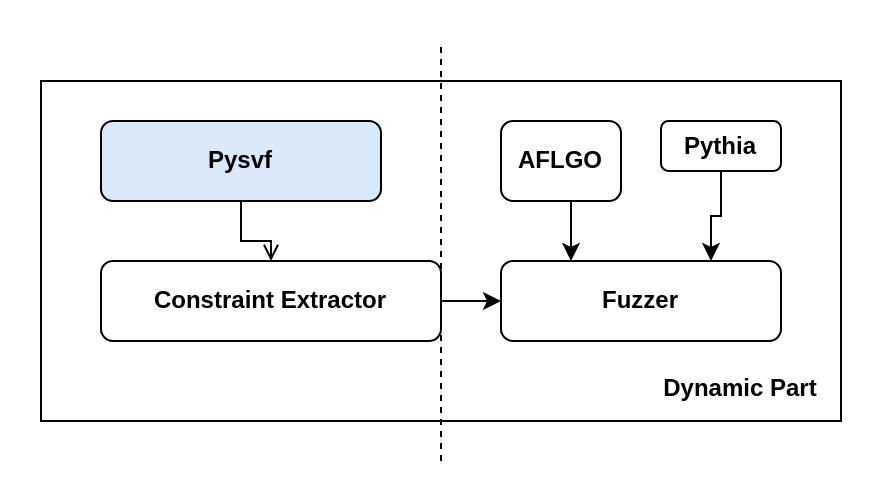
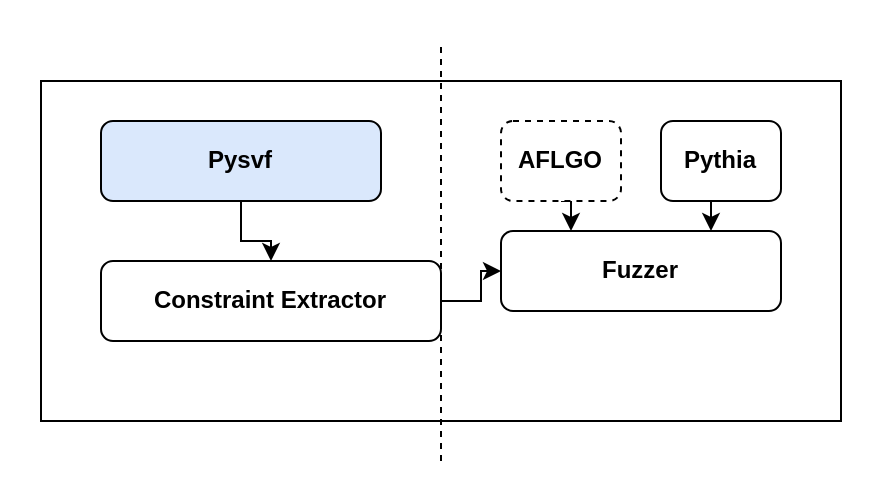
  <mxCell id="0" />
  <mxCell id="1" parent="0" />
  <mxCell id="2" value="" style="rounded=0;whiteSpace=wrap;html=1;" vertex="1" parent="1"><mxGeometry x="20" y="40" width="400" height="170" as="geometry" /></mxCell>
  <mxCell id="3" value="" style="endArrow=none;dashed=1;html=1;rounded=0;" edge="1" parent="1"><mxGeometry width="50" height="50" relative="1" as="geometry"><mxPoint x="220" y="230" as="sourcePoint" /><mxPoint x="220" y="20" as="targetPoint" /></mxGeometry></mxCell>
  <mxCell id="4" value="" style="edgeStyle=orthogonalEdgeStyle;rounded=0;orthogonalLoop=1;jettySize=auto;html=1;" edge="1" parent="1" source="5" target="8"><mxGeometry relative="1" as="geometry" /></mxCell>
  <mxCell id="5" value="Constraint Extractor" style="rounded=1;whiteSpace=wrap;html=1;fontStyle=1" vertex="1" parent="1"><mxGeometry x="50" y="130" width="170" height="40" as="geometry" /></mxCell>
- <mxCell id="6" value="" style="edgeStyle=orthogonalEdgeStyle;rounded=0;orthogonalLoop=1;jettySize=auto;html=1;endArrow=open;" edge="1" parent="1" source="7" target="5"><mxGeometry relative="1" as="geometry" /></mxCell>
+ <mxCell id="6" value="" style="edgeStyle=orthogonalEdgeStyle;rounded=0;orthogonalLoop=1;jettySize=auto;html=1;" edge="1" parent="1" source="7" target="5"><mxGeometry relative="1" as="geometry" /></mxCell>
  <mxCell id="7" value="Pysvf" style="rounded=1;whiteSpace=wrap;html=1;fontStyle=1;fillColor=#dae8fc;" vertex="1" parent="1"><mxGeometry x="50" y="60" width="140" height="40" as="geometry" /></mxCell>
- <mxCell id="8" value="Fuzzer" style="rounded=1;whiteSpace=wrap;html=1;fontStyle=1" vertex="1" parent="1"><mxGeometry x="250" y="130" width="140" height="40" as="geometry" /></mxCell>
+ <mxCell id="8" value="Fuzzer" style="rounded=1;whiteSpace=wrap;html=1;fontStyle=1" vertex="1" parent="1"><mxGeometry x="250" y="115" width="140" height="40" as="geometry" /></mxCell>
  <mxCell id="9" style="edgeStyle=orthogonalEdgeStyle;rounded=0;orthogonalLoop=1;jettySize=auto;html=1;exitX=0.5;exitY=1;exitDx=0;exitDy=0;entryX=0.75;entryY=0;entryDx=0;entryDy=0;" edge="1" parent="1" source="10" target="8"><mxGeometry relative="1" as="geometry" /></mxCell>
- <mxCell id="10" value="Pythia" style="rounded=1;whiteSpace=wrap;html=1;fontStyle=1" vertex="1" parent="1"><mxGeometry x="330" y="60" width="60" height="25" as="geometry" /></mxCell>
+ <mxCell id="10" value="Pythia" style="rounded=1;whiteSpace=wrap;html=1;fontStyle=1" vertex="1" parent="1"><mxGeometry x="330" y="60" width="60" height="40" as="geometry" /></mxCell>
  <mxCell id="11" style="edgeStyle=orthogonalEdgeStyle;rounded=0;orthogonalLoop=1;jettySize=auto;html=1;exitX=0.5;exitY=1;exitDx=0;exitDy=0;entryX=0.25;entryY=0;entryDx=0;entryDy=0;" edge="1" parent="1" source="12" target="8"><mxGeometry relative="1" as="geometry" /></mxCell>
- <mxCell id="12" value="AFLGO" style="rounded=1;whiteSpace=wrap;html=1;fontStyle=1" vertex="1" parent="1"><mxGeometry x="250" y="60" width="60" height="40" as="geometry" /></mxCell>
- <mxCell id="13" value="Dynamic Part" style="text;html=1;align=center;verticalAlign=middle;whiteSpace=wrap;rounded=0;fontStyle=1" vertex="1" parent="1"><mxGeometry x="330" y="179" width="80" height="30" as="geometry" /></mxCell>
+ <mxCell id="12" value="AFLGO" style="rounded=1;whiteSpace=wrap;html=1;fontStyle=1;dashed=1;" vertex="1" parent="1"><mxGeometry x="250" y="60" width="60" height="40" as="geometry" /></mxCell>
